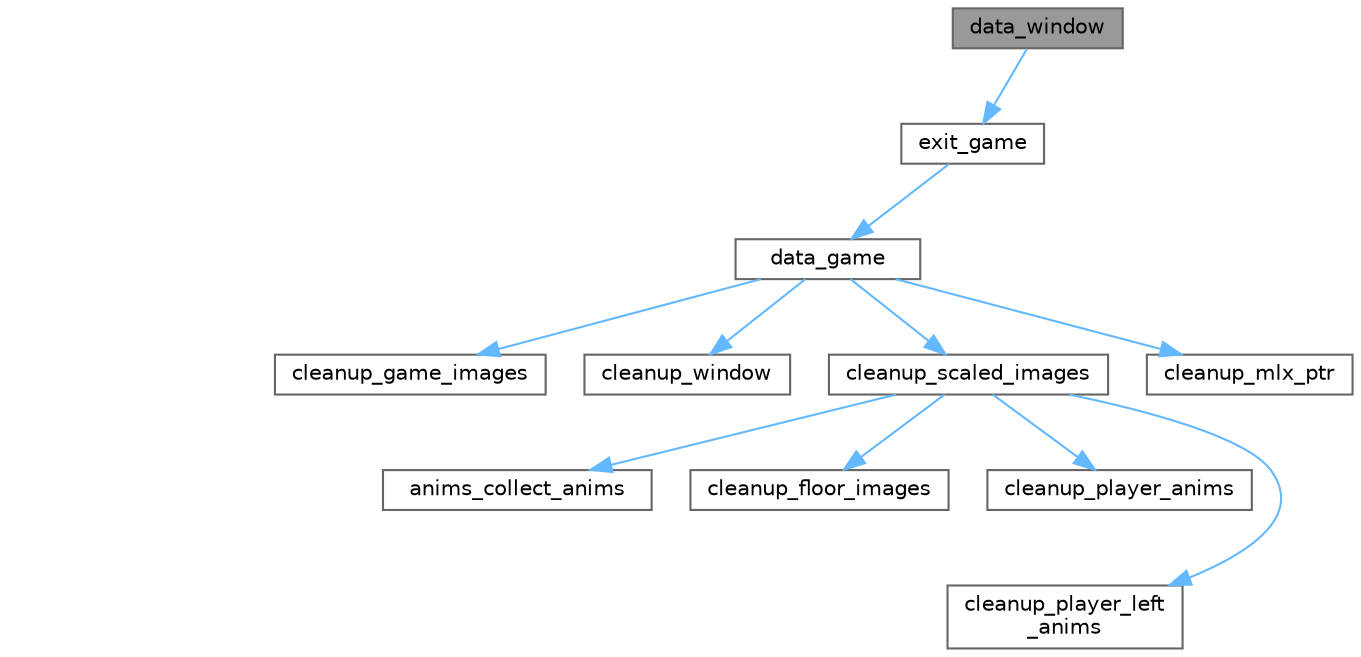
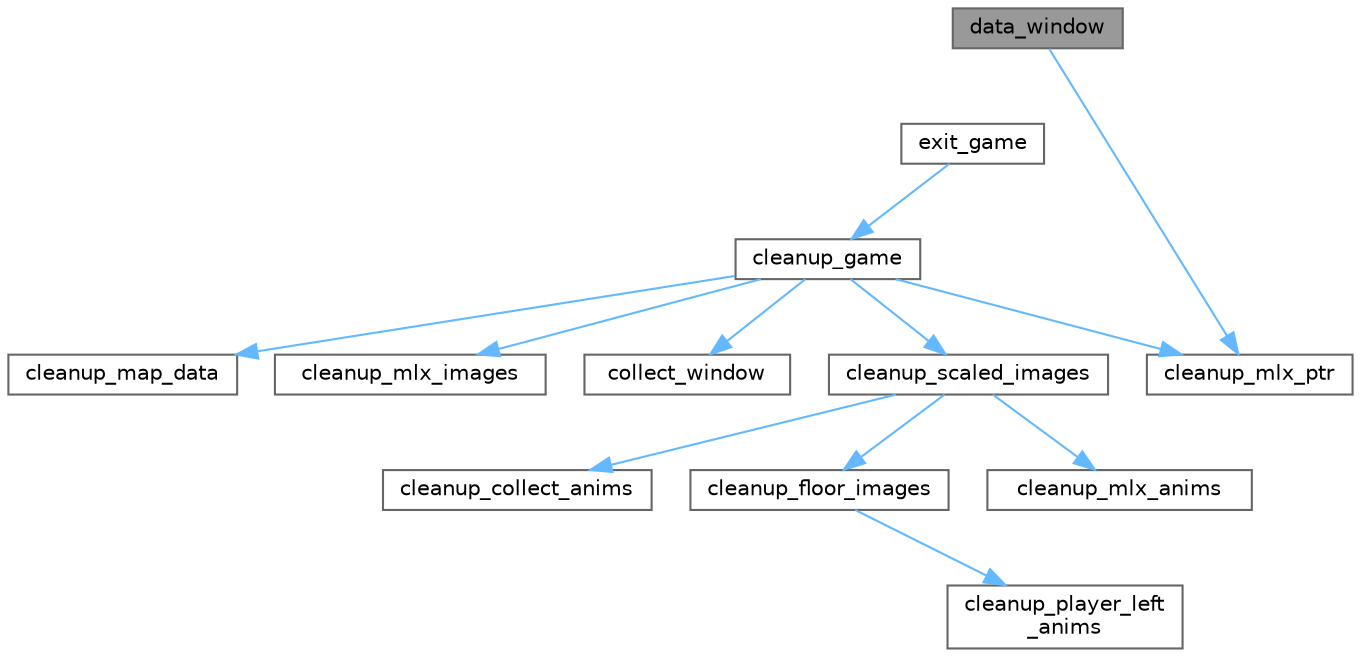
  digraph {
    rankdir=TB
    node [color=grey40 fillcolor=white fontname=Helvetica fontsize=10 shape=box style=filled]
    edge [color=steelblue1 fontname=Helvetica fontsize=10 labelfontname=Helvetica labelfontsize=10 style=solid]
    n1 [color=gray40 fillcolor=grey60 fontcolor=black height=0.2 label=data_window width=0.4]
    n2 [height=0.2 label=exit_game width=0.4]
-   n3 [height=0.2 label=data_game width=0.4]
-   n5 [height=0.2 label=cleanup_game_images width=0.4]
+   n3 [height=0.2 label=cleanup_game width=0.4]
+   n4 [height=0.2 label=cleanup_map_data width=0.4]
+   n5 [height=0.2 label=cleanup_mlx_images width=0.4]
    n6 [height=0.2 label=cleanup_mlx_ptr width=0.4]
-   n7 [height=0.2 label=cleanup_window width=0.4]
+   n7 [height=0.2 label=collect_window width=0.4]
    n8 [height=0.2 label=cleanup_scaled_images width=0.4]
-   n9 [height=0.2 label=anims_collect_anims width=0.4]
+   n9 [height=0.2 label=cleanup_collect_anims width=0.4]
    n10 [height=0.2 label=cleanup_floor_images width=0.4]
-   n11 [height=0.2 label=cleanup_player_anims width=0.4]
+   n11 [height=0.2 label=cleanup_mlx_anims width=0.4]
    n12 [height=0.2 label="cleanup_player_left\l_anims" width=0.4]
-   n1 -> n2
+   n1 -> n6
    n2 -> n3
+   n3 -> n4
    n3 -> n5
    n3 -> n6
    n3 -> n7
    n3 -> n8
    n8 -> n9
    n8 -> n10
    n8 -> n11
-   n8 -> n12
+   n10 -> n12
  }
